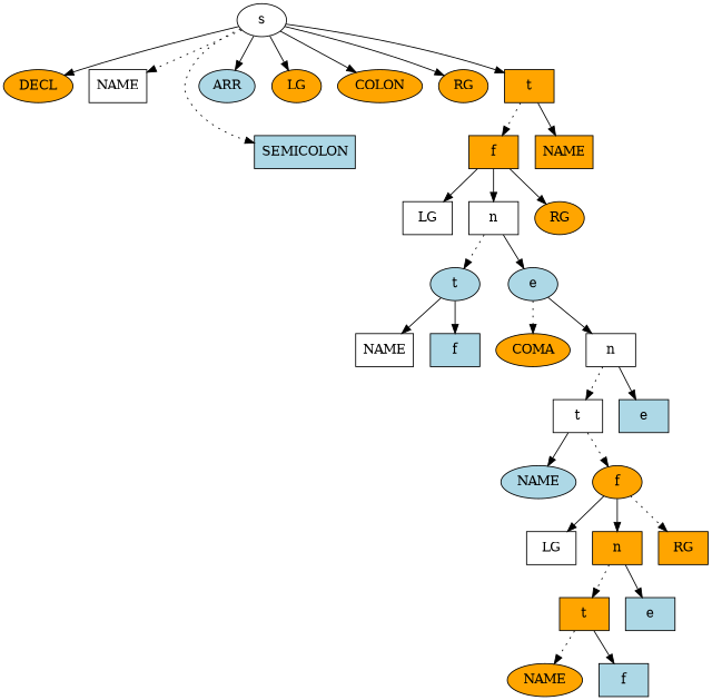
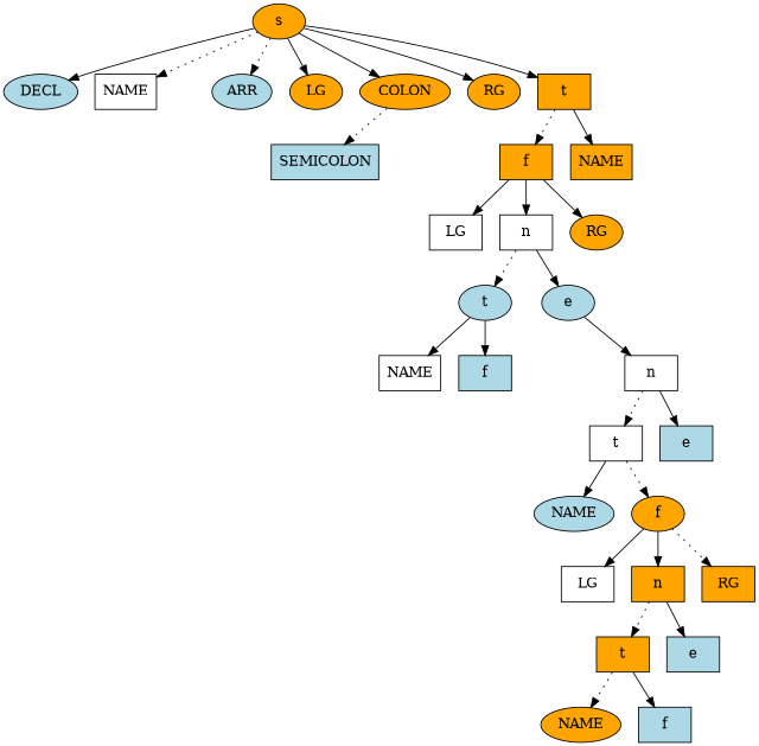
  digraph {
    node [fillcolor=orange shape=box style=filled]
    edge [style=solid]
-   n1 [fillcolor=white label=s shape=ellipse]
-   n2 [label=DECL shape=ellipse]
+   n1 [label=s shape=ellipse]
+   n2 [fillcolor=lightblue label=DECL shape=ellipse]
    n3 [fillcolor=white label=NAME]
    n4 [label=COLON shape=ellipse]
    n5 [fillcolor=lightblue label=ARR shape=ellipse]
    n6 [label=LG shape=ellipse]
    n7 [label=t]
    n8 [label=RG shape=ellipse]
    n9 [fillcolor=lightblue label=SEMICOLON]
    n10 [label=NAME]
    n11 [label=f]
    n12 [fillcolor=white label=LG]
    n13 [fillcolor=white label=n]
    n14 [label=RG shape=ellipse]
    n15 [fillcolor=lightblue label=t shape=ellipse]
    n16 [fillcolor=lightblue label=e shape=ellipse]
    n17 [fillcolor=white label=NAME]
    n18 [fillcolor=lightblue label=f]
-   n19 [label=COMA shape=ellipse]
    n20 [fillcolor=white label=n]
    n21 [fillcolor=white label=t]
    n22 [fillcolor=lightblue label=e]
    n23 [fillcolor=lightblue label=NAME shape=ellipse]
    n24 [label=f shape=ellipse]
    n25 [fillcolor=white label=LG]
    n26 [label=n]
    n27 [label=RG]
    n28 [label=t]
    n29 [fillcolor=lightblue label=e]
    n30 [label=NAME shape=ellipse]
    n31 [fillcolor=lightblue label=f]
    n1 -> n2
    n1 -> n3 [style=dotted]
    n1 -> n4
-   n1 -> n5
+   n1 -> n5 [style=dotted]
    n1 -> n6
    n1 -> n7
    n1 -> n8
-   n1 -> n9 [style=dotted]
+   n4 -> n9 [style=dotted]
    n7 -> n10
    n7 -> n11 [style=dotted]
    n11 -> n12
    n11 -> n13
    n11 -> n14
    n13 -> n15 [style=dotted]
    n13 -> n16
    n15 -> n17
    n15 -> n18
-   n16 -> n19 [style=dotted]
    n16 -> n20
    n20 -> n21 [style=dotted]
    n20 -> n22
    n21 -> n23
    n21 -> n24 [style=dotted]
    n24 -> n25
    n24 -> n26
    n24 -> n27 [style=dotted]
    n26 -> n28 [style=dotted]
    n26 -> n29
    n28 -> n30 [style=dotted]
    n28 -> n31
  }
